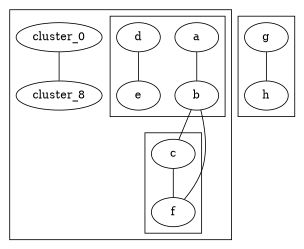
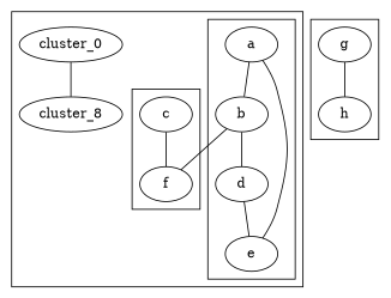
  digraph {
    node [style="setlinewidth(1)"]
    edge [dir=none]
    n1 [label=a]
    n2 [label=b]
    n3 [label=d]
    n4 [label=e]
    n5 [label=c]
    n6 [label=f]
    n7 [label=cluster_0 style=""]
    n8 [label=cluster_8 style=""]
    n9 [label=g]
    n10 [label=h]
    subgraph cluster_1 {
      n7
      n8
      subgraph cluster_2 {
        n1
        n2
        n3
        n4
      }
      subgraph cluster_3 {
        n5
        n6
      }
    }
    subgraph cluster_4 {
      n9
      n10
    }
    n1 -> n2
-   n2 -> n5
+   n1 -> n4
+   n2 -> n3
    n2 -> n6
    n3 -> n4
    n5 -> n6
    n7 -> n8
    n9 -> n10
  }
